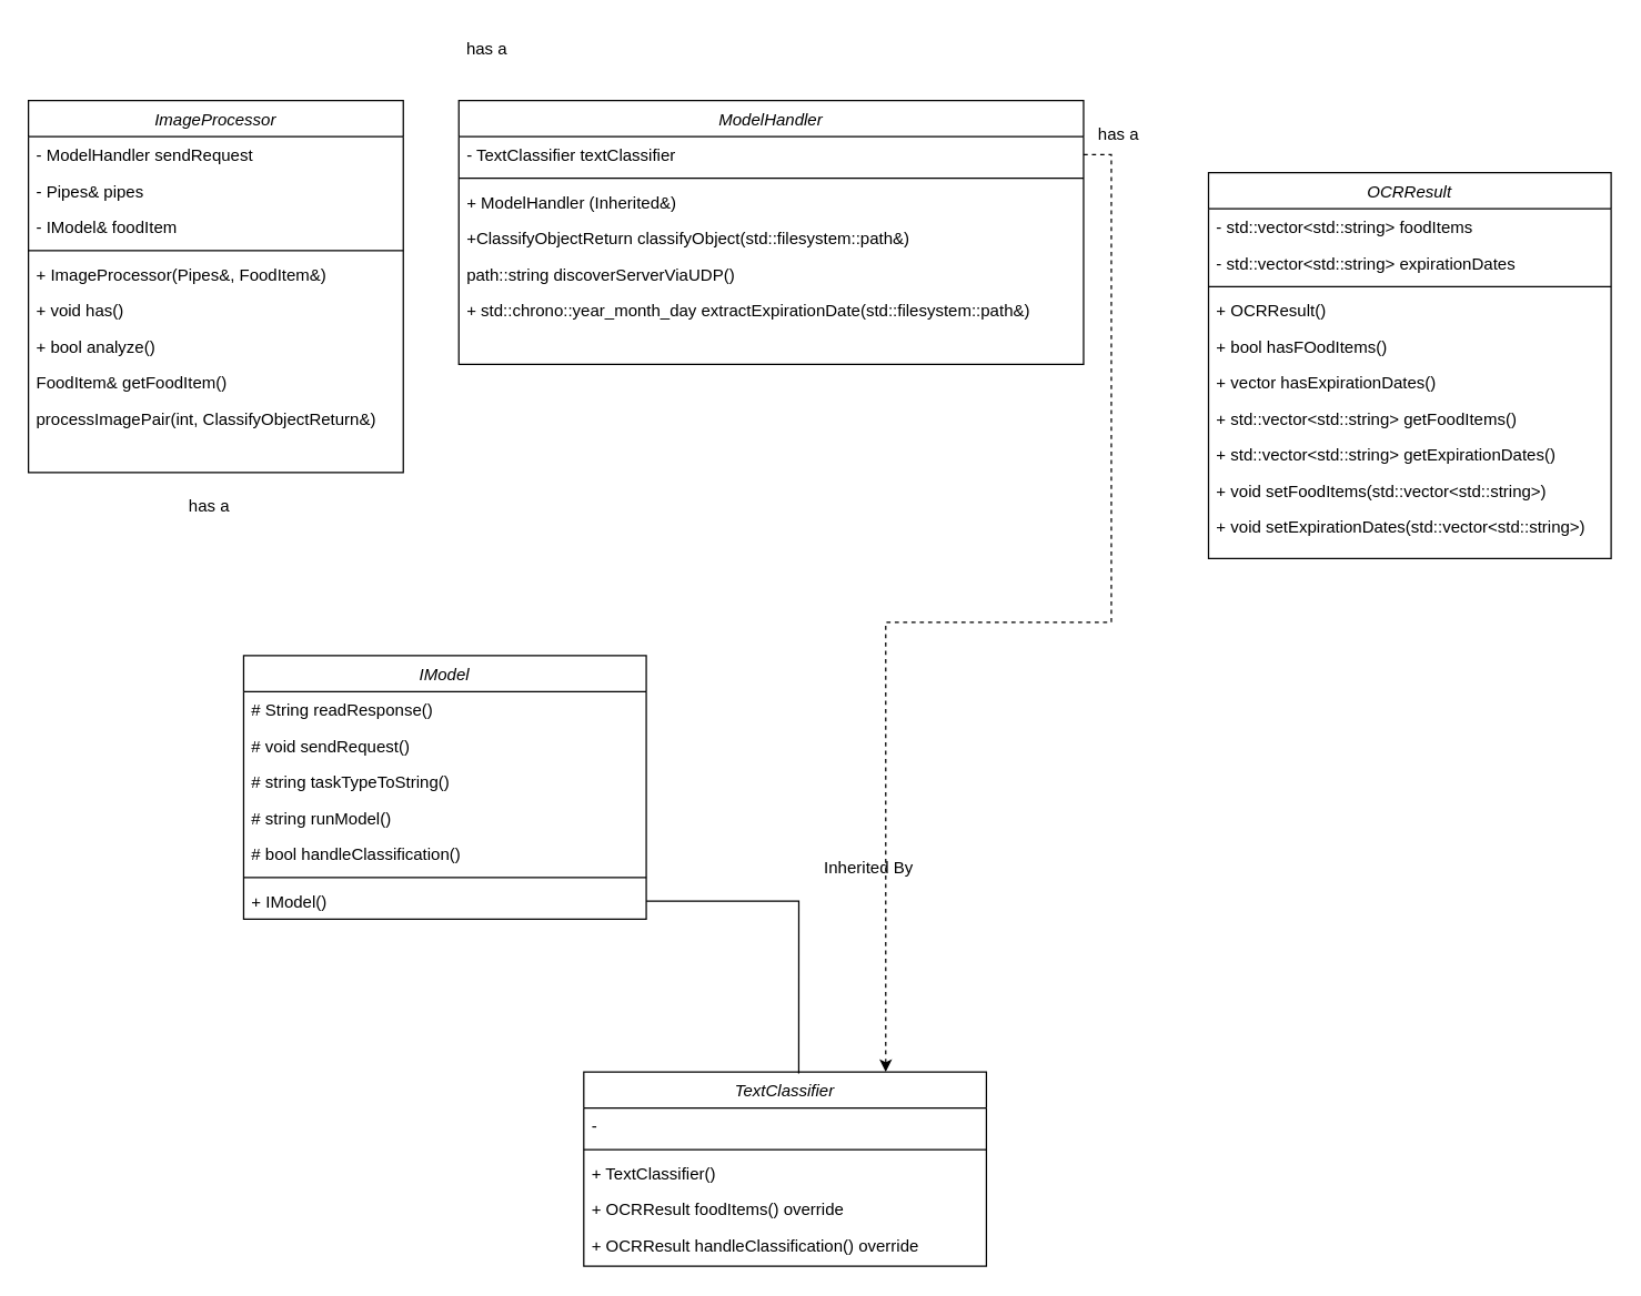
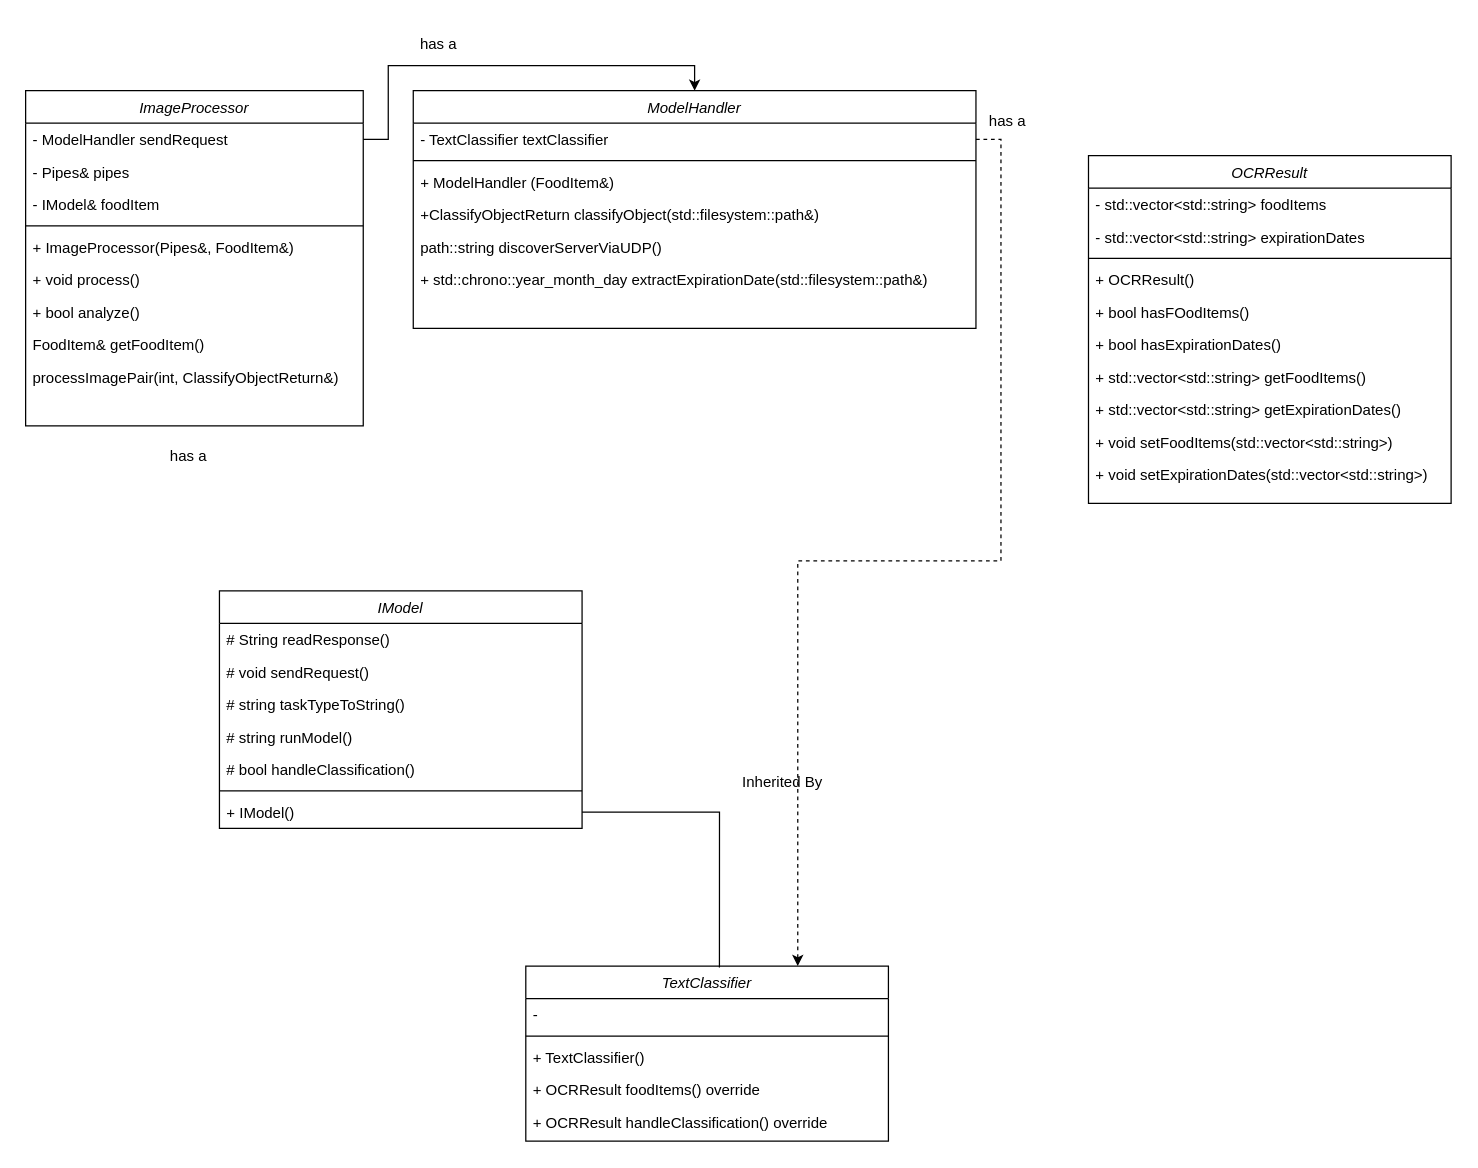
  <mxCell id="0" />
  <mxCell id="1" parent="0" />
  <mxCell id="2" value="ImageProcessor" style="swimlane;fontStyle=2;align=center;verticalAlign=top;childLayout=stackLayout;horizontal=1;startSize=26;horizontalStack=0;resizeParent=1;resizeLast=0;collapsible=1;marginBottom=0;rounded=0;shadow=0;strokeWidth=1;" parent="1" vertex="1"><mxGeometry x="20" y="72" width="270" height="268" as="geometry"><mxRectangle x="220" y="120" width="160" height="26" as="alternateBounds" /></mxGeometry></mxCell>
  <mxCell id="3" value="- ModelHandler sendRequest" style="text;align=left;verticalAlign=top;spacingLeft=4;spacingRight=4;overflow=hidden;rotatable=0;points=[[0,0.5],[1,0.5]];portConstraint=eastwest;" parent="2" vertex="1"><mxGeometry y="26" width="270" height="26" as="geometry" /></mxCell>
  <mxCell id="4" value="- Pipes&amp; pipes" style="text;align=left;verticalAlign=top;spacingLeft=4;spacingRight=4;overflow=hidden;rotatable=0;points=[[0,0.5],[1,0.5]];portConstraint=eastwest;rounded=0;shadow=0;html=0;" parent="2" vertex="1"><mxGeometry y="52" width="270" height="26" as="geometry" /></mxCell>
  <mxCell id="5" value="- IModel&amp; foodItem" style="text;align=left;verticalAlign=top;spacingLeft=4;spacingRight=4;overflow=hidden;rotatable=0;points=[[0,0.5],[1,0.5]];portConstraint=eastwest;rounded=0;shadow=0;html=0;" parent="2" vertex="1"><mxGeometry y="78" width="270" height="26" as="geometry" /></mxCell>
  <mxCell id="6" value="" style="line;html=1;strokeWidth=1;align=left;verticalAlign=middle;spacingTop=-1;spacingLeft=3;spacingRight=3;rotatable=0;labelPosition=right;points=[];portConstraint=eastwest;" parent="2" vertex="1"><mxGeometry y="104" width="270" height="8" as="geometry" /></mxCell>
  <mxCell id="7" value="+ ImageProcessor(Pipes&amp;, FoodItem&amp;)" style="text;align=left;verticalAlign=top;spacingLeft=4;spacingRight=4;overflow=hidden;rotatable=0;points=[[0,0.5],[1,0.5]];portConstraint=eastwest;" parent="2" vertex="1"><mxGeometry y="112" width="270" height="26" as="geometry" /></mxCell>
- <mxCell id="8" value="+ void has()" style="text;align=left;verticalAlign=top;spacingLeft=4;spacingRight=4;overflow=hidden;rotatable=0;points=[[0,0.5],[1,0.5]];portConstraint=eastwest;" parent="2" vertex="1"><mxGeometry y="138" width="270" height="26" as="geometry" /></mxCell>
+ <mxCell id="8" value="+ void process()" style="text;align=left;verticalAlign=top;spacingLeft=4;spacingRight=4;overflow=hidden;rotatable=0;points=[[0,0.5],[1,0.5]];portConstraint=eastwest;" parent="2" vertex="1"><mxGeometry y="138" width="270" height="26" as="geometry" /></mxCell>
  <mxCell id="9" value="+ bool analyze()" style="text;align=left;verticalAlign=top;spacingLeft=4;spacingRight=4;overflow=hidden;rotatable=0;points=[[0,0.5],[1,0.5]];portConstraint=eastwest;" parent="2" vertex="1"><mxGeometry y="164" width="270" height="26" as="geometry" /></mxCell>
  <mxCell id="10" value="FoodItem&amp; getFoodItem()" style="text;align=left;verticalAlign=top;spacingLeft=4;spacingRight=4;overflow=hidden;rotatable=0;points=[[0,0.5],[1,0.5]];portConstraint=eastwest;" parent="2" vertex="1"><mxGeometry y="190" width="270" height="26" as="geometry" /></mxCell>
  <mxCell id="11" value="processImagePair(int, ClassifyObjectReturn&amp;)" style="text;align=left;verticalAlign=top;spacingLeft=4;spacingRight=4;overflow=hidden;rotatable=0;points=[[0,0.5],[1,0.5]];portConstraint=eastwest;" vertex="1" parent="2"><mxGeometry y="216" width="270" height="26" as="geometry" /></mxCell>
  <mxCell id="12" value="ModelHandler" style="swimlane;fontStyle=2;align=center;verticalAlign=top;childLayout=stackLayout;horizontal=1;startSize=26;horizontalStack=0;resizeParent=1;resizeLast=0;collapsible=1;marginBottom=0;rounded=0;shadow=0;strokeWidth=1;" parent="1" vertex="1"><mxGeometry x="330" y="72" width="450" height="190" as="geometry"><mxRectangle x="220" y="120" width="160" height="26" as="alternateBounds" /></mxGeometry></mxCell>
  <mxCell id="13" value="- TextClassifier textClassifier" style="text;align=left;verticalAlign=top;spacingLeft=4;spacingRight=4;overflow=hidden;rotatable=0;points=[[0,0.5],[1,0.5]];portConstraint=eastwest;rounded=0;shadow=0;html=0;" parent="12" vertex="1"><mxGeometry y="26" width="450" height="26" as="geometry" /></mxCell>
  <mxCell id="14" value="" style="line;html=1;strokeWidth=1;align=left;verticalAlign=middle;spacingTop=-1;spacingLeft=3;spacingRight=3;rotatable=0;labelPosition=right;points=[];portConstraint=eastwest;" parent="12" vertex="1"><mxGeometry y="52" width="450" height="8" as="geometry" /></mxCell>
- <mxCell id="15" value="+ ModelHandler (Inherited&amp;)" style="text;align=left;verticalAlign=top;spacingLeft=4;spacingRight=4;overflow=hidden;rotatable=0;points=[[0,0.5],[1,0.5]];portConstraint=eastwest;" parent="12" vertex="1"><mxGeometry y="60" width="450" height="26" as="geometry" /></mxCell>
+ <mxCell id="15" value="+ ModelHandler (FoodItem&amp;)" style="text;align=left;verticalAlign=top;spacingLeft=4;spacingRight=4;overflow=hidden;rotatable=0;points=[[0,0.5],[1,0.5]];portConstraint=eastwest;" parent="12" vertex="1"><mxGeometry y="60" width="450" height="26" as="geometry" /></mxCell>
  <mxCell id="16" value="+ClassifyObjectReturn classifyObject(std::filesystem::path&amp;)" style="text;align=left;verticalAlign=top;spacingLeft=4;spacingRight=4;overflow=hidden;rotatable=0;points=[[0,0.5],[1,0.5]];portConstraint=eastwest;" parent="12" vertex="1"><mxGeometry y="86" width="450" height="26" as="geometry" /></mxCell>
  <mxCell id="17" value="path::string discoverServerViaUDP()" style="text;align=left;verticalAlign=top;spacingLeft=4;spacingRight=4;overflow=hidden;rotatable=0;points=[[0,0.5],[1,0.5]];portConstraint=eastwest;" vertex="1" parent="12"><mxGeometry y="112" width="450" height="26" as="geometry" /></mxCell>
  <mxCell id="18" value="+ std::chrono::year_month_day extractExpirationDate(std::filesystem::path&amp;)" style="text;align=left;verticalAlign=top;spacingLeft=4;spacingRight=4;overflow=hidden;rotatable=0;points=[[0,0.5],[1,0.5]];portConstraint=eastwest;" parent="12" vertex="1"><mxGeometry y="138" width="450" height="26" as="geometry" /></mxCell>
  <mxCell id="19" style="edgeStyle=orthogonalEdgeStyle;rounded=0;orthogonalLoop=1;jettySize=auto;html=1;entryX=0;entryY=0.5;entryDx=0;entryDy=0;" parent="1" source="3" edge="1"><mxGeometry relative="1" as="geometry" /></mxCell>
  <mxCell id="20" value="TextClassifier" style="swimlane;fontStyle=2;align=center;verticalAlign=top;childLayout=stackLayout;horizontal=1;startSize=26;horizontalStack=0;resizeParent=1;resizeLast=0;collapsible=1;marginBottom=0;rounded=0;shadow=0;strokeWidth=1;" parent="1" vertex="1"><mxGeometry x="420" y="772" width="290" height="140" as="geometry"><mxRectangle x="220" y="120" width="160" height="26" as="alternateBounds" /></mxGeometry></mxCell>
  <mxCell id="21" value="-" style="text;align=left;verticalAlign=top;spacingLeft=4;spacingRight=4;overflow=hidden;rotatable=0;points=[[0,0.5],[1,0.5]];portConstraint=eastwest;" parent="20" vertex="1"><mxGeometry y="26" width="290" height="26" as="geometry" /></mxCell>
  <mxCell id="22" value="" style="line;html=1;strokeWidth=1;align=left;verticalAlign=middle;spacingTop=-1;spacingLeft=3;spacingRight=3;rotatable=0;labelPosition=right;points=[];portConstraint=eastwest;" parent="20" vertex="1"><mxGeometry y="52" width="290" height="8" as="geometry" /></mxCell>
  <mxCell id="23" value="+ TextClassifier()" style="text;align=left;verticalAlign=top;spacingLeft=4;spacingRight=4;overflow=hidden;rotatable=0;points=[[0,0.5],[1,0.5]];portConstraint=eastwest;" parent="20" vertex="1"><mxGeometry y="60" width="290" height="26" as="geometry" /></mxCell>
  <mxCell id="24" value="+ OCRResult foodItems() override" style="text;align=left;verticalAlign=top;spacingLeft=4;spacingRight=4;overflow=hidden;rotatable=0;points=[[0,0.5],[1,0.5]];portConstraint=eastwest;" parent="20" vertex="1"><mxGeometry y="86" width="290" height="26" as="geometry" /></mxCell>
  <mxCell id="25" value="+ OCRResult handleClassification() override" style="text;align=left;verticalAlign=top;spacingLeft=4;spacingRight=4;overflow=hidden;rotatable=0;points=[[0,0.5],[1,0.5]];portConstraint=eastwest;" parent="20" vertex="1"><mxGeometry y="112" width="290" height="26" as="geometry" /></mxCell>
  <mxCell id="26" value="IModel" style="swimlane;fontStyle=2;align=center;verticalAlign=top;childLayout=stackLayout;horizontal=1;startSize=26;horizontalStack=0;resizeParent=1;resizeLast=0;collapsible=1;marginBottom=0;rounded=0;shadow=0;strokeWidth=1;" parent="1" vertex="1"><mxGeometry x="175" y="472" width="290" height="190" as="geometry"><mxRectangle x="220" y="120" width="160" height="26" as="alternateBounds" /></mxGeometry></mxCell>
  <mxCell id="27" value="# String readResponse()" style="text;align=left;verticalAlign=top;spacingLeft=4;spacingRight=4;overflow=hidden;rotatable=0;points=[[0,0.5],[1,0.5]];portConstraint=eastwest;" parent="26" vertex="1"><mxGeometry y="26" width="290" height="26" as="geometry" /></mxCell>
  <mxCell id="28" value="# void sendRequest()" style="text;align=left;verticalAlign=top;spacingLeft=4;spacingRight=4;overflow=hidden;rotatable=0;points=[[0,0.5],[1,0.5]];portConstraint=eastwest;" parent="26" vertex="1"><mxGeometry y="52" width="290" height="26" as="geometry" /></mxCell>
  <mxCell id="29" value="# string taskTypeToString()" style="text;align=left;verticalAlign=top;spacingLeft=4;spacingRight=4;overflow=hidden;rotatable=0;points=[[0,0.5],[1,0.5]];portConstraint=eastwest;" parent="26" vertex="1"><mxGeometry y="78" width="290" height="26" as="geometry" /></mxCell>
  <mxCell id="30" value="# string runModel()" style="text;align=left;verticalAlign=top;spacingLeft=4;spacingRight=4;overflow=hidden;rotatable=0;points=[[0,0.5],[1,0.5]];portConstraint=eastwest;" parent="26" vertex="1"><mxGeometry y="104" width="290" height="26" as="geometry" /></mxCell>
  <mxCell id="31" value="# bool handleClassification()" style="text;align=left;verticalAlign=top;spacingLeft=4;spacingRight=4;overflow=hidden;rotatable=0;points=[[0,0.5],[1,0.5]];portConstraint=eastwest;rounded=0;shadow=0;html=0;" parent="26" vertex="1"><mxGeometry y="130" width="290" height="26" as="geometry" /></mxCell>
  <mxCell id="32" value="" style="line;html=1;strokeWidth=1;align=left;verticalAlign=middle;spacingTop=-1;spacingLeft=3;spacingRight=3;rotatable=0;labelPosition=right;points=[];portConstraint=eastwest;" parent="26" vertex="1"><mxGeometry y="156" width="290" height="8" as="geometry" /></mxCell>
  <mxCell id="33" value="+ IModel()" style="text;align=left;verticalAlign=top;spacingLeft=4;spacingRight=4;overflow=hidden;rotatable=0;points=[[0,0.5],[1,0.5]];portConstraint=eastwest;" parent="26" vertex="1"><mxGeometry y="164" width="290" height="26" as="geometry" /></mxCell>
  <mxCell id="34" style="edgeStyle=orthogonalEdgeStyle;rounded=0;orthogonalLoop=1;jettySize=auto;html=1;entryX=0.534;entryY=0.009;entryDx=0;entryDy=0;entryPerimeter=0;endArrow=none;" parent="1" source="33" target="20" edge="1"><mxGeometry relative="1" as="geometry" /></mxCell>
  <mxCell id="35" value="Inherited By" style="text;html=1;align=center;verticalAlign=middle;resizable=0;points=[];autosize=1;strokeColor=none;fillColor=none;" parent="1" vertex="1"><mxGeometry x="580" y="610" width="90" height="30" as="geometry" /></mxCell>
+ <mxCell id="36" style="edgeStyle=orthogonalEdgeStyle;rounded=0;orthogonalLoop=1;jettySize=auto;html=1;entryX=0.5;entryY=0;entryDx=0;entryDy=0;" parent="1" source="3" target="12" edge="1"><mxGeometry relative="1" as="geometry" /></mxCell>
  <mxCell id="37" value="has a" style="text;html=1;align=center;verticalAlign=middle;resizable=0;points=[];autosize=1;strokeColor=none;fillColor=none;" parent="1" vertex="1"><mxGeometry x="325" y="20" width="50" height="30" as="geometry" /></mxCell>
  <mxCell id="38" value="has a" style="text;html=1;align=center;verticalAlign=middle;resizable=0;points=[];autosize=1;strokeColor=none;fillColor=none;" parent="1" vertex="1"><mxGeometry x="125" y="350" width="50" height="30" as="geometry" /></mxCell>
  <mxCell id="39" style="edgeStyle=orthogonalEdgeStyle;rounded=0;orthogonalLoop=1;jettySize=auto;html=1;entryX=0.75;entryY=0;entryDx=0;entryDy=0;dashed=1;" parent="1" source="13" target="20" edge="1"><mxGeometry relative="1" as="geometry" /></mxCell>
  <mxCell id="40" value="has a" style="text;html=1;align=center;verticalAlign=middle;resizable=0;points=[];autosize=1;strokeColor=none;fillColor=none;" parent="1" vertex="1"><mxGeometry x="780" y="82" width="50" height="30" as="geometry" /></mxCell>
  <mxCell id="41" value="OCRResult" style="swimlane;fontStyle=2;align=center;verticalAlign=top;childLayout=stackLayout;horizontal=1;startSize=26;horizontalStack=0;resizeParent=1;resizeLast=0;collapsible=1;marginBottom=0;rounded=0;shadow=0;strokeWidth=1;" vertex="1" parent="1"><mxGeometry x="870" y="124" width="290" height="278" as="geometry"><mxRectangle x="220" y="120" width="160" height="26" as="alternateBounds" /></mxGeometry></mxCell>
  <mxCell id="42" value="- std::vector&lt;std::string&gt; foodItems" style="text;align=left;verticalAlign=top;spacingLeft=4;spacingRight=4;overflow=hidden;rotatable=0;points=[[0,0.5],[1,0.5]];portConstraint=eastwest;" vertex="1" parent="41"><mxGeometry y="26" width="290" height="26" as="geometry" /></mxCell>
  <mxCell id="43" value="- std::vector&lt;std::string&gt; expirationDates" style="text;align=left;verticalAlign=top;spacingLeft=4;spacingRight=4;overflow=hidden;rotatable=0;points=[[0,0.5],[1,0.5]];portConstraint=eastwest;" vertex="1" parent="41"><mxGeometry y="52" width="290" height="26" as="geometry" /></mxCell>
  <mxCell id="44" value="" style="line;html=1;strokeWidth=1;align=left;verticalAlign=middle;spacingTop=-1;spacingLeft=3;spacingRight=3;rotatable=0;labelPosition=right;points=[];portConstraint=eastwest;" vertex="1" parent="41"><mxGeometry y="78" width="290" height="8" as="geometry" /></mxCell>
  <mxCell id="45" value="+ OCRResult()" style="text;align=left;verticalAlign=top;spacingLeft=4;spacingRight=4;overflow=hidden;rotatable=0;points=[[0,0.5],[1,0.5]];portConstraint=eastwest;" vertex="1" parent="41"><mxGeometry y="86" width="290" height="26" as="geometry" /></mxCell>
  <mxCell id="46" value="+ bool hasFOodItems()" style="text;align=left;verticalAlign=top;spacingLeft=4;spacingRight=4;overflow=hidden;rotatable=0;points=[[0,0.5],[1,0.5]];portConstraint=eastwest;" vertex="1" parent="41"><mxGeometry y="112" width="290" height="26" as="geometry" /></mxCell>
- <mxCell id="47" value="+ vector hasExpirationDates()" style="text;align=left;verticalAlign=top;spacingLeft=4;spacingRight=4;overflow=hidden;rotatable=0;points=[[0,0.5],[1,0.5]];portConstraint=eastwest;" vertex="1" parent="41"><mxGeometry y="138" width="290" height="26" as="geometry" /></mxCell>
+ <mxCell id="47" value="+ bool hasExpirationDates()" style="text;align=left;verticalAlign=top;spacingLeft=4;spacingRight=4;overflow=hidden;rotatable=0;points=[[0,0.5],[1,0.5]];portConstraint=eastwest;" vertex="1" parent="41"><mxGeometry y="138" width="290" height="26" as="geometry" /></mxCell>
  <mxCell id="48" value="+ std::vector&lt;std::string&gt; getFoodItems()" style="text;align=left;verticalAlign=top;spacingLeft=4;spacingRight=4;overflow=hidden;rotatable=0;points=[[0,0.5],[1,0.5]];portConstraint=eastwest;" vertex="1" parent="41"><mxGeometry y="164" width="290" height="26" as="geometry" /></mxCell>
  <mxCell id="49" value="+ std::vector&lt;std::string&gt; getExpirationDates()" style="text;align=left;verticalAlign=top;spacingLeft=4;spacingRight=4;overflow=hidden;rotatable=0;points=[[0,0.5],[1,0.5]];portConstraint=eastwest;" vertex="1" parent="41"><mxGeometry y="190" width="290" height="26" as="geometry" /></mxCell>
  <mxCell id="50" value="+ void setFoodItems(std::vector&lt;std::string&gt;)" style="text;align=left;verticalAlign=top;spacingLeft=4;spacingRight=4;overflow=hidden;rotatable=0;points=[[0,0.5],[1,0.5]];portConstraint=eastwest;" vertex="1" parent="41"><mxGeometry y="216" width="290" height="26" as="geometry" /></mxCell>
  <mxCell id="51" value="+ void setExpirationDates(std::vector&lt;std::string&gt;)" style="text;align=left;verticalAlign=top;spacingLeft=4;spacingRight=4;overflow=hidden;rotatable=0;points=[[0,0.5],[1,0.5]];portConstraint=eastwest;" vertex="1" parent="41"><mxGeometry y="242" width="290" height="26" as="geometry" /></mxCell>
